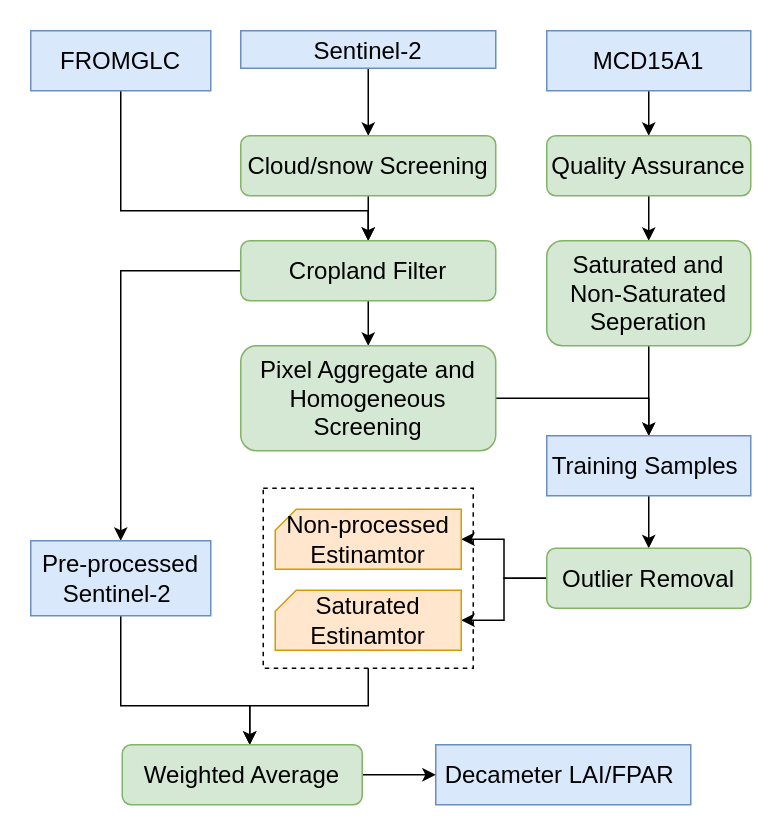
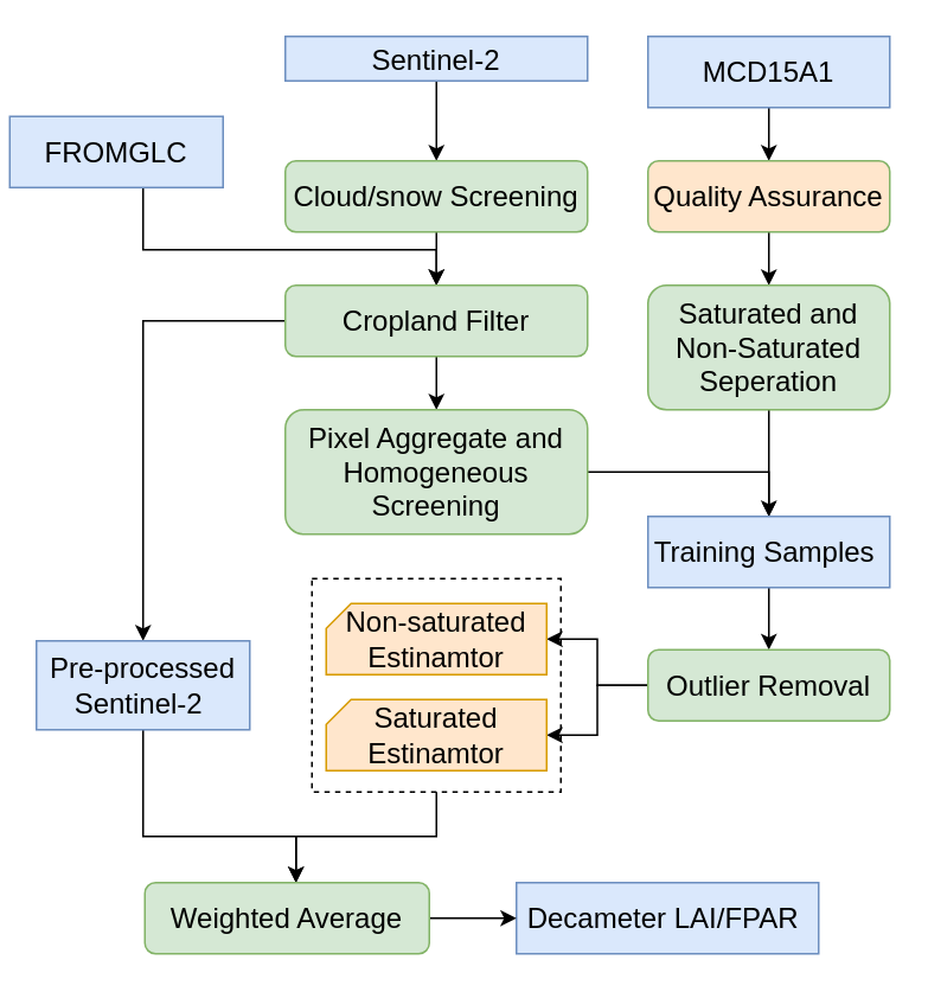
  <mxCell id="0" />
  <mxCell id="1" parent="0" />
  <mxCell id="2" style="edgeStyle=orthogonalEdgeStyle;rounded=0;orthogonalLoop=1;jettySize=auto;html=1;exitX=0.5;exitY=1;exitDx=0;exitDy=0;entryX=0.5;entryY=0;entryDx=0;entryDy=0;fontSize=16;" parent="1" source="3" target="9" edge="1"><mxGeometry relative="1" as="geometry" /></mxCell>
  <mxCell id="3" value="Sentinel-2" style="rounded=0;whiteSpace=wrap;html=1;fontSize=16;fillColor=#dae8fc;strokeColor=#6c8ebf;" parent="1" vertex="1"><mxGeometry x="160" y="20" width="170" height="25" as="geometry" /></mxCell>
  <mxCell id="4" style="edgeStyle=orthogonalEdgeStyle;rounded=0;orthogonalLoop=1;jettySize=auto;html=1;exitX=0.5;exitY=1;exitDx=0;exitDy=0;entryX=0.5;entryY=0;entryDx=0;entryDy=0;fontSize=16;" parent="1" source="5" target="12" edge="1"><mxGeometry relative="1" as="geometry"><Array as="points"><mxPoint x="80" y="140" /><mxPoint x="245" y="140" /></Array></mxGeometry></mxCell>
- <mxCell id="5" value="FROMGLC" style="rounded=0;whiteSpace=wrap;html=1;fontSize=16;fillColor=#dae8fc;strokeColor=#6c8ebf;" parent="1" vertex="1"><mxGeometry x="20" y="20" width="120" height="40" as="geometry" /></mxCell>
+ <mxCell id="5" value="FROMGLC" style="rounded=0;whiteSpace=wrap;html=1;fontSize=16;fillColor=#dae8fc;strokeColor=#6c8ebf;" parent="1" vertex="1"><mxGeometry x="5" y="65" width="120" height="40" as="geometry" /></mxCell>
  <mxCell id="6" value="" style="edgeStyle=orthogonalEdgeStyle;rounded=0;orthogonalLoop=1;jettySize=auto;html=1;fontSize=16;" parent="1" source="7" target="16" edge="1"><mxGeometry relative="1" as="geometry" /></mxCell>
  <mxCell id="7" value="MCD15A1" style="rounded=0;whiteSpace=wrap;html=1;fontSize=16;fillColor=#dae8fc;strokeColor=#6c8ebf;" parent="1" vertex="1"><mxGeometry x="364" y="20" width="136" height="40" as="geometry" /></mxCell>
  <mxCell id="8" style="edgeStyle=orthogonalEdgeStyle;rounded=0;orthogonalLoop=1;jettySize=auto;html=1;exitX=0.5;exitY=1;exitDx=0;exitDy=0;entryX=0.5;entryY=0;entryDx=0;entryDy=0;fontSize=16;" parent="1" source="9" target="12" edge="1"><mxGeometry relative="1" as="geometry" /></mxCell>
  <mxCell id="9" value="Cloud/snow Screening" style="rounded=1;whiteSpace=wrap;html=1;fontSize=16;fillColor=#d5e8d4;strokeColor=#82b366;" parent="1" vertex="1"><mxGeometry x="160" y="90" width="170" height="40" as="geometry" /></mxCell>
  <mxCell id="10" style="edgeStyle=orthogonalEdgeStyle;rounded=0;orthogonalLoop=1;jettySize=auto;html=1;exitX=0.5;exitY=1;exitDx=0;exitDy=0;entryX=0.5;entryY=0;entryDx=0;entryDy=0;fontSize=16;" parent="1" source="12" target="14" edge="1"><mxGeometry relative="1" as="geometry" /></mxCell>
  <mxCell id="11" style="edgeStyle=orthogonalEdgeStyle;rounded=0;orthogonalLoop=1;jettySize=auto;html=1;exitX=0;exitY=0.5;exitDx=0;exitDy=0;entryX=0.5;entryY=0;entryDx=0;entryDy=0;fontSize=16;" parent="1" source="12" target="22" edge="1"><mxGeometry relative="1" as="geometry" /></mxCell>
  <mxCell id="12" value="Cropland Filter" style="rounded=1;whiteSpace=wrap;html=1;fontSize=16;fillColor=#d5e8d4;strokeColor=#82b366;" parent="1" vertex="1"><mxGeometry x="160" y="160" width="170" height="40" as="geometry" /></mxCell>
  <mxCell id="13" style="edgeStyle=orthogonalEdgeStyle;rounded=0;orthogonalLoop=1;jettySize=auto;html=1;exitX=1;exitY=0.5;exitDx=0;exitDy=0;entryX=0.5;entryY=0;entryDx=0;entryDy=0;fontSize=16;" parent="1" source="14" target="20" edge="1"><mxGeometry relative="1" as="geometry" /></mxCell>
  <mxCell id="14" value="Pixel Aggregate and Homogeneous Screening" style="rounded=1;whiteSpace=wrap;html=1;fontSize=16;fillColor=#d5e8d4;strokeColor=#82b366;" parent="1" vertex="1"><mxGeometry x="160" y="230" width="170" height="70" as="geometry" /></mxCell>
  <mxCell id="15" value="" style="edgeStyle=orthogonalEdgeStyle;rounded=0;orthogonalLoop=1;jettySize=auto;html=1;fontSize=16;" parent="1" source="16" target="18" edge="1"><mxGeometry relative="1" as="geometry" /></mxCell>
- <mxCell id="16" value="Quality Assurance" style="rounded=1;whiteSpace=wrap;html=1;fontSize=16;fillColor=#d5e8d4;strokeColor=#82b366;" parent="1" vertex="1"><mxGeometry x="364" y="90" width="136" height="40" as="geometry" /></mxCell>
+ <mxCell id="16" value="Quality Assurance" style="rounded=1;whiteSpace=wrap;html=1;fontSize=16;fillColor=#ffe6cc;strokeColor=#82b366;" parent="1" vertex="1"><mxGeometry x="364" y="90" width="136" height="40" as="geometry" /></mxCell>
  <mxCell id="17" style="edgeStyle=orthogonalEdgeStyle;rounded=0;orthogonalLoop=1;jettySize=auto;html=1;exitX=0.5;exitY=1;exitDx=0;exitDy=0;fontSize=16;endArrow=open;" parent="1" source="18" target="20" edge="1"><mxGeometry relative="1" as="geometry" /></mxCell>
  <mxCell id="18" value="Saturated and Non-Saturated Seperation" style="rounded=1;whiteSpace=wrap;html=1;fontSize=16;fillColor=#d5e8d4;strokeColor=#82b366;" parent="1" vertex="1"><mxGeometry x="364" y="160" width="136" height="70" as="geometry" /></mxCell>
  <mxCell id="19" value="" style="edgeStyle=orthogonalEdgeStyle;rounded=0;orthogonalLoop=1;jettySize=auto;html=1;fontSize=16;" parent="1" source="20" edge="1"><mxGeometry relative="1" as="geometry"><mxPoint x="432" y="365" as="targetPoint" /></mxGeometry></mxCell>
  <mxCell id="20" value="Training Samples&amp;nbsp;" style="rounded=0;whiteSpace=wrap;html=1;fontSize=16;fillColor=#dae8fc;strokeColor=#6c8ebf;" parent="1" vertex="1"><mxGeometry x="364" y="290" width="136" height="40" as="geometry" /></mxCell>
  <mxCell id="21" style="edgeStyle=orthogonalEdgeStyle;rounded=0;orthogonalLoop=1;jettySize=auto;html=1;exitX=0.5;exitY=1;exitDx=0;exitDy=0;" edge="1" parent="1" source="22" target="27"><mxGeometry relative="1" as="geometry"><Array as="points"><mxPoint x="80" y="470" /><mxPoint x="166" y="470" /></Array></mxGeometry></mxCell>
  <mxCell id="22" value="Pre-processed Sentinel-2&amp;nbsp;" style="rounded=0;whiteSpace=wrap;html=1;fontSize=16;fillColor=#dae8fc;strokeColor=#6c8ebf;" parent="1" vertex="1"><mxGeometry x="20" y="360" width="120" height="50" as="geometry" /></mxCell>
  <mxCell id="23" value="Decameter LAI/FPAR&amp;nbsp;" style="rounded=0;whiteSpace=wrap;html=1;fontSize=16;fillColor=#dae8fc;strokeColor=#6c8ebf;" parent="1" vertex="1"><mxGeometry x="290" y="496" width="170" height="40" as="geometry" /></mxCell>
  <mxCell id="24" style="edgeStyle=orthogonalEdgeStyle;rounded=0;orthogonalLoop=1;jettySize=auto;html=1;exitX=0.5;exitY=1;exitDx=0;exitDy=0;" edge="1" parent="1" source="25" target="27"><mxGeometry relative="1" as="geometry"><Array as="points"><mxPoint x="245" y="470" /><mxPoint x="166" y="470" /></Array></mxGeometry></mxCell>
  <mxCell id="25" value="" style="rounded=0;whiteSpace=wrap;html=1;fontSize=16;dashed=1;fillColor=none;" parent="1" vertex="1"><mxGeometry x="175" y="325" width="140" height="120" as="geometry" /></mxCell>
  <mxCell id="26" value="" style="edgeStyle=orthogonalEdgeStyle;rounded=0;orthogonalLoop=1;jettySize=auto;html=1;fontSize=16;" parent="1" source="27" target="23" edge="1"><mxGeometry relative="1" as="geometry" /></mxCell>
  <mxCell id="27" value="Weighted Average" style="rounded=1;whiteSpace=wrap;html=1;fontSize=16;fillColor=#d5e8d4;strokeColor=#82b366;" parent="1" vertex="1"><mxGeometry x="81" y="496" width="160" height="40" as="geometry" /></mxCell>
  <mxCell id="28" style="edgeStyle=orthogonalEdgeStyle;rounded=0;orthogonalLoop=1;jettySize=auto;html=1;exitX=0;exitY=0.5;exitDx=0;exitDy=0;entryX=1;entryY=0.5;entryDx=0;entryDy=0;entryPerimeter=0;" edge="1" parent="1" source="30" target="31"><mxGeometry relative="1" as="geometry" /></mxCell>
  <mxCell id="29" style="edgeStyle=orthogonalEdgeStyle;rounded=0;orthogonalLoop=1;jettySize=auto;html=1;exitX=0;exitY=0.5;exitDx=0;exitDy=0;" edge="1" parent="1" source="30" target="32"><mxGeometry relative="1" as="geometry" /></mxCell>
  <mxCell id="30" value="Outlier Removal" style="rounded=1;whiteSpace=wrap;html=1;fontSize=16;fillColor=#d5e8d4;strokeColor=#82b366;" vertex="1" parent="1"><mxGeometry x="364" y="365" width="136" height="40" as="geometry" /></mxCell>
- <mxCell id="31" value="&lt;span style=&quot;font-size: 16px&quot;&gt;Non-processed Estinamtor&lt;/span&gt;" style="shape=card;whiteSpace=wrap;html=1;size=14;fillColor=#ffe6cc;strokeColor=#d79b00;" vertex="1" parent="1"><mxGeometry x="183" y="339" width="124" height="40" as="geometry" /></mxCell>
+ <mxCell id="31" value="&lt;span style=&quot;font-size: 16px&quot;&gt;Non-saturated Estinamtor&lt;/span&gt;" style="shape=card;whiteSpace=wrap;html=1;size=14;fillColor=#ffe6cc;strokeColor=#d79b00;" vertex="1" parent="1"><mxGeometry x="183" y="339" width="124" height="40" as="geometry" /></mxCell>
  <mxCell id="32" value="&lt;span style=&quot;font-size: 16px&quot;&gt;Saturated Estinamtor&lt;/span&gt;" style="shape=card;whiteSpace=wrap;html=1;size=14;fillColor=#ffe6cc;strokeColor=#d79b00;" vertex="1" parent="1"><mxGeometry x="183" y="393" width="124" height="40" as="geometry" /></mxCell>
